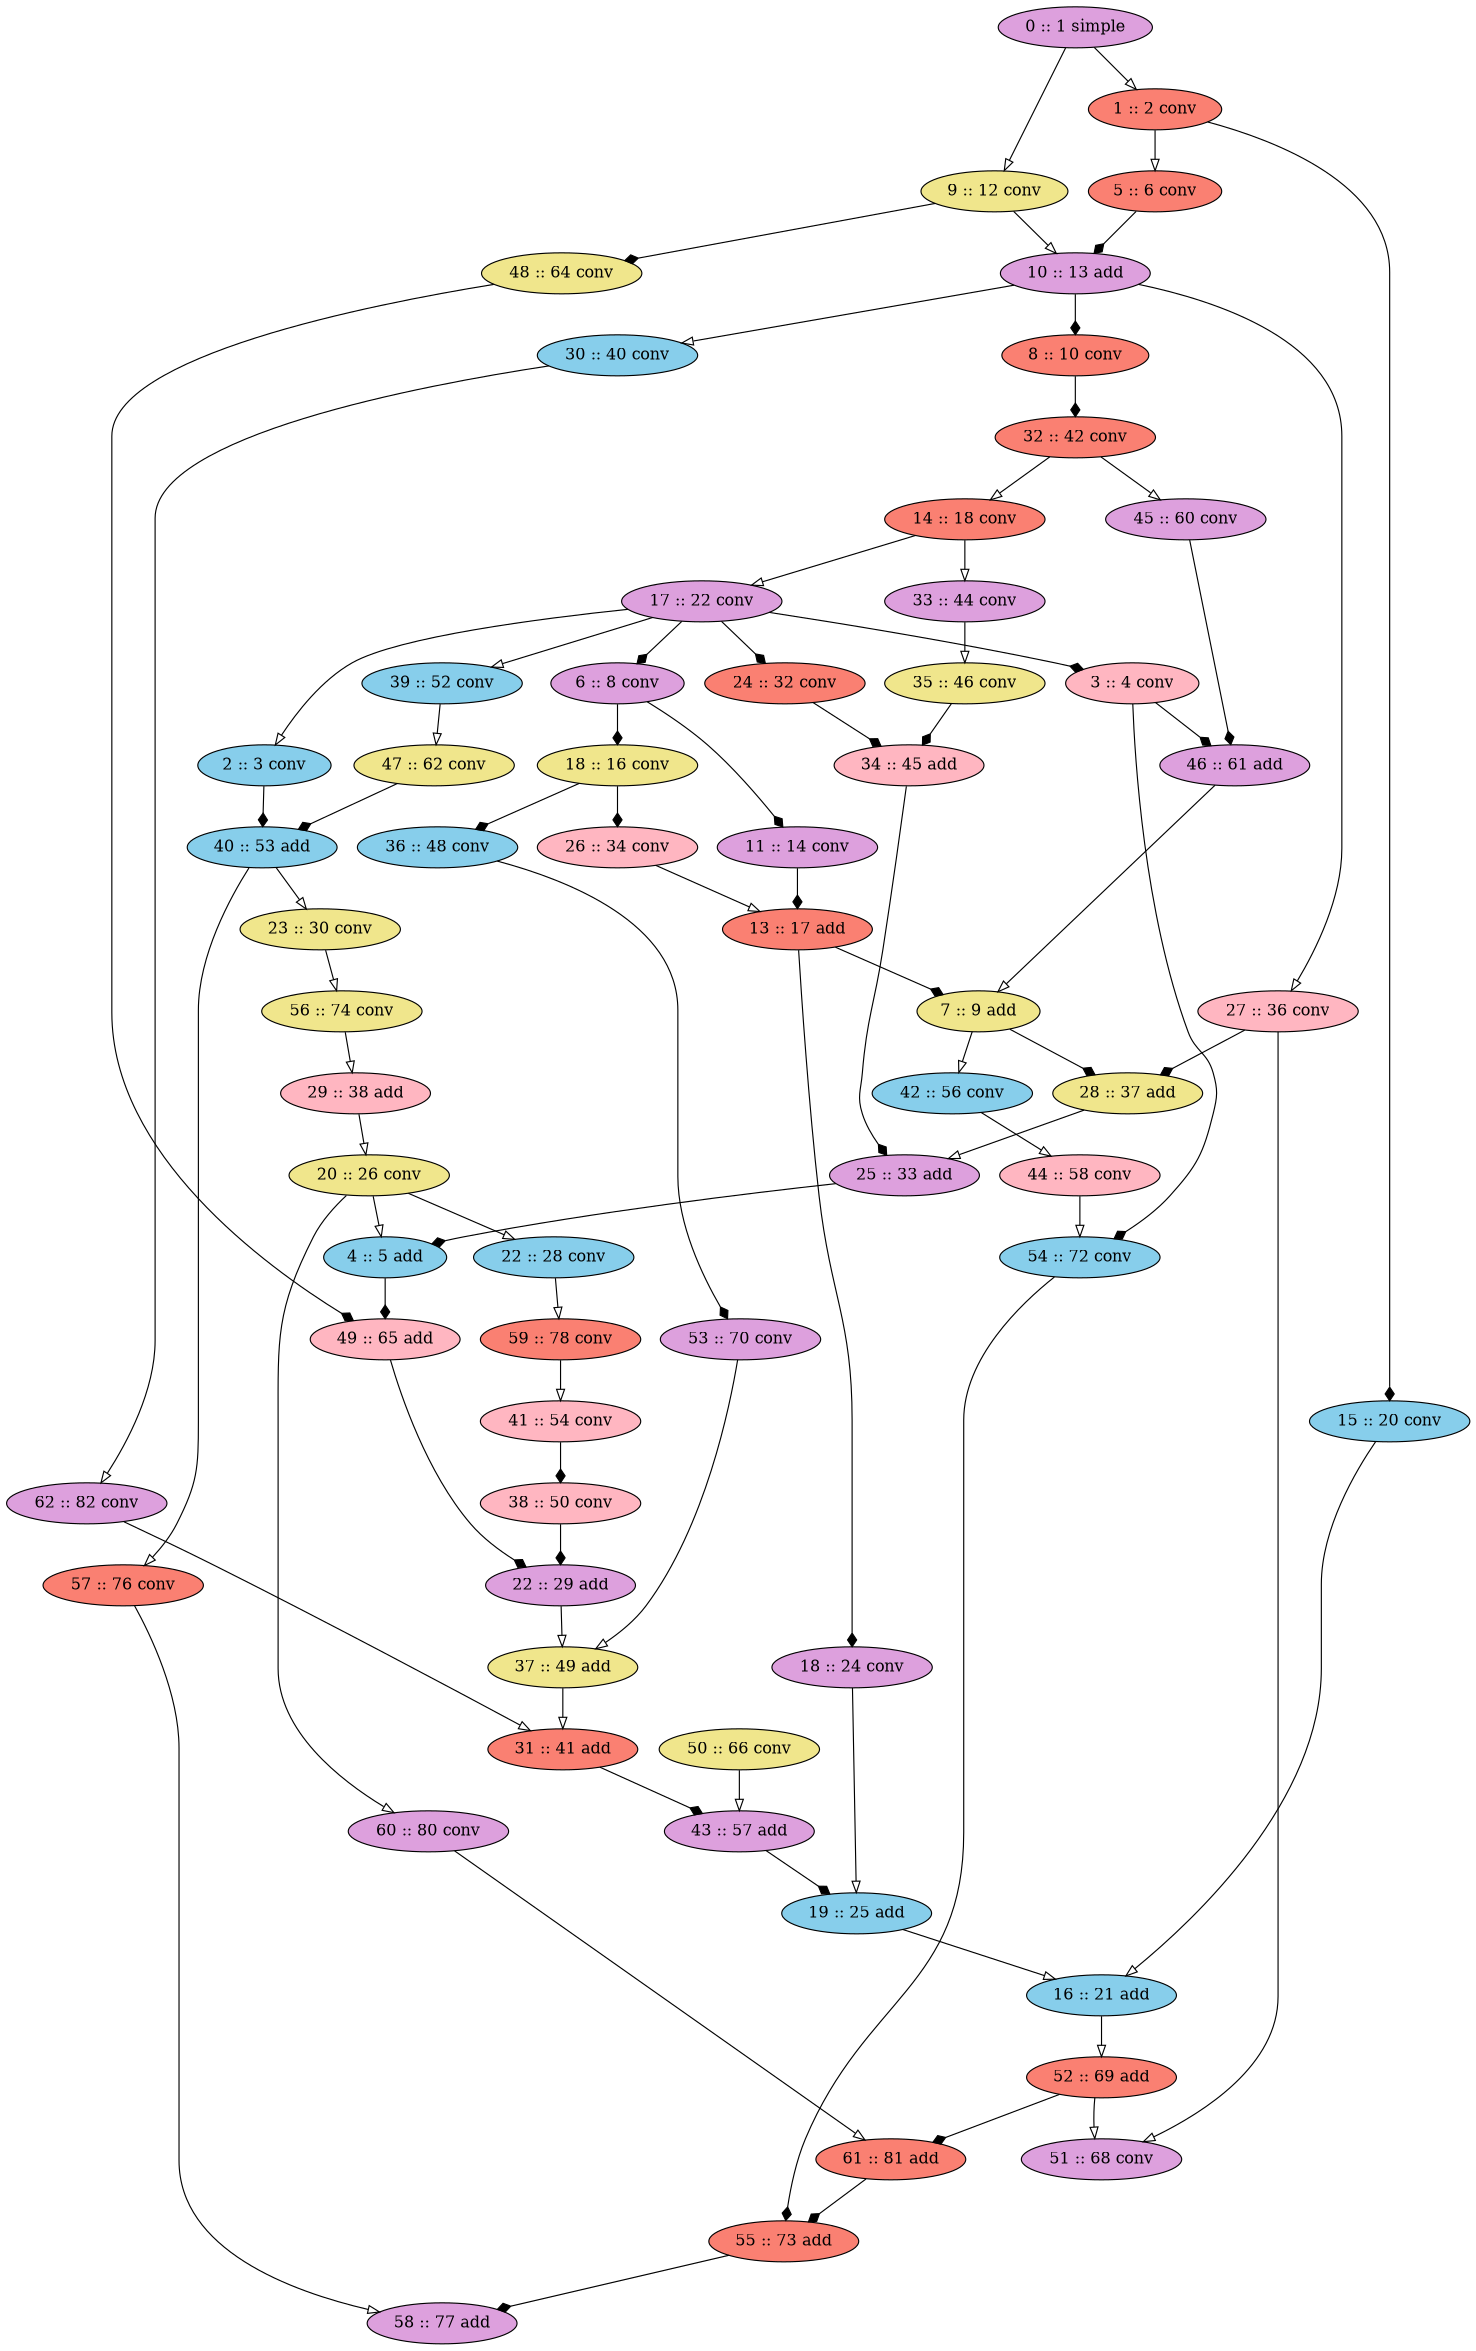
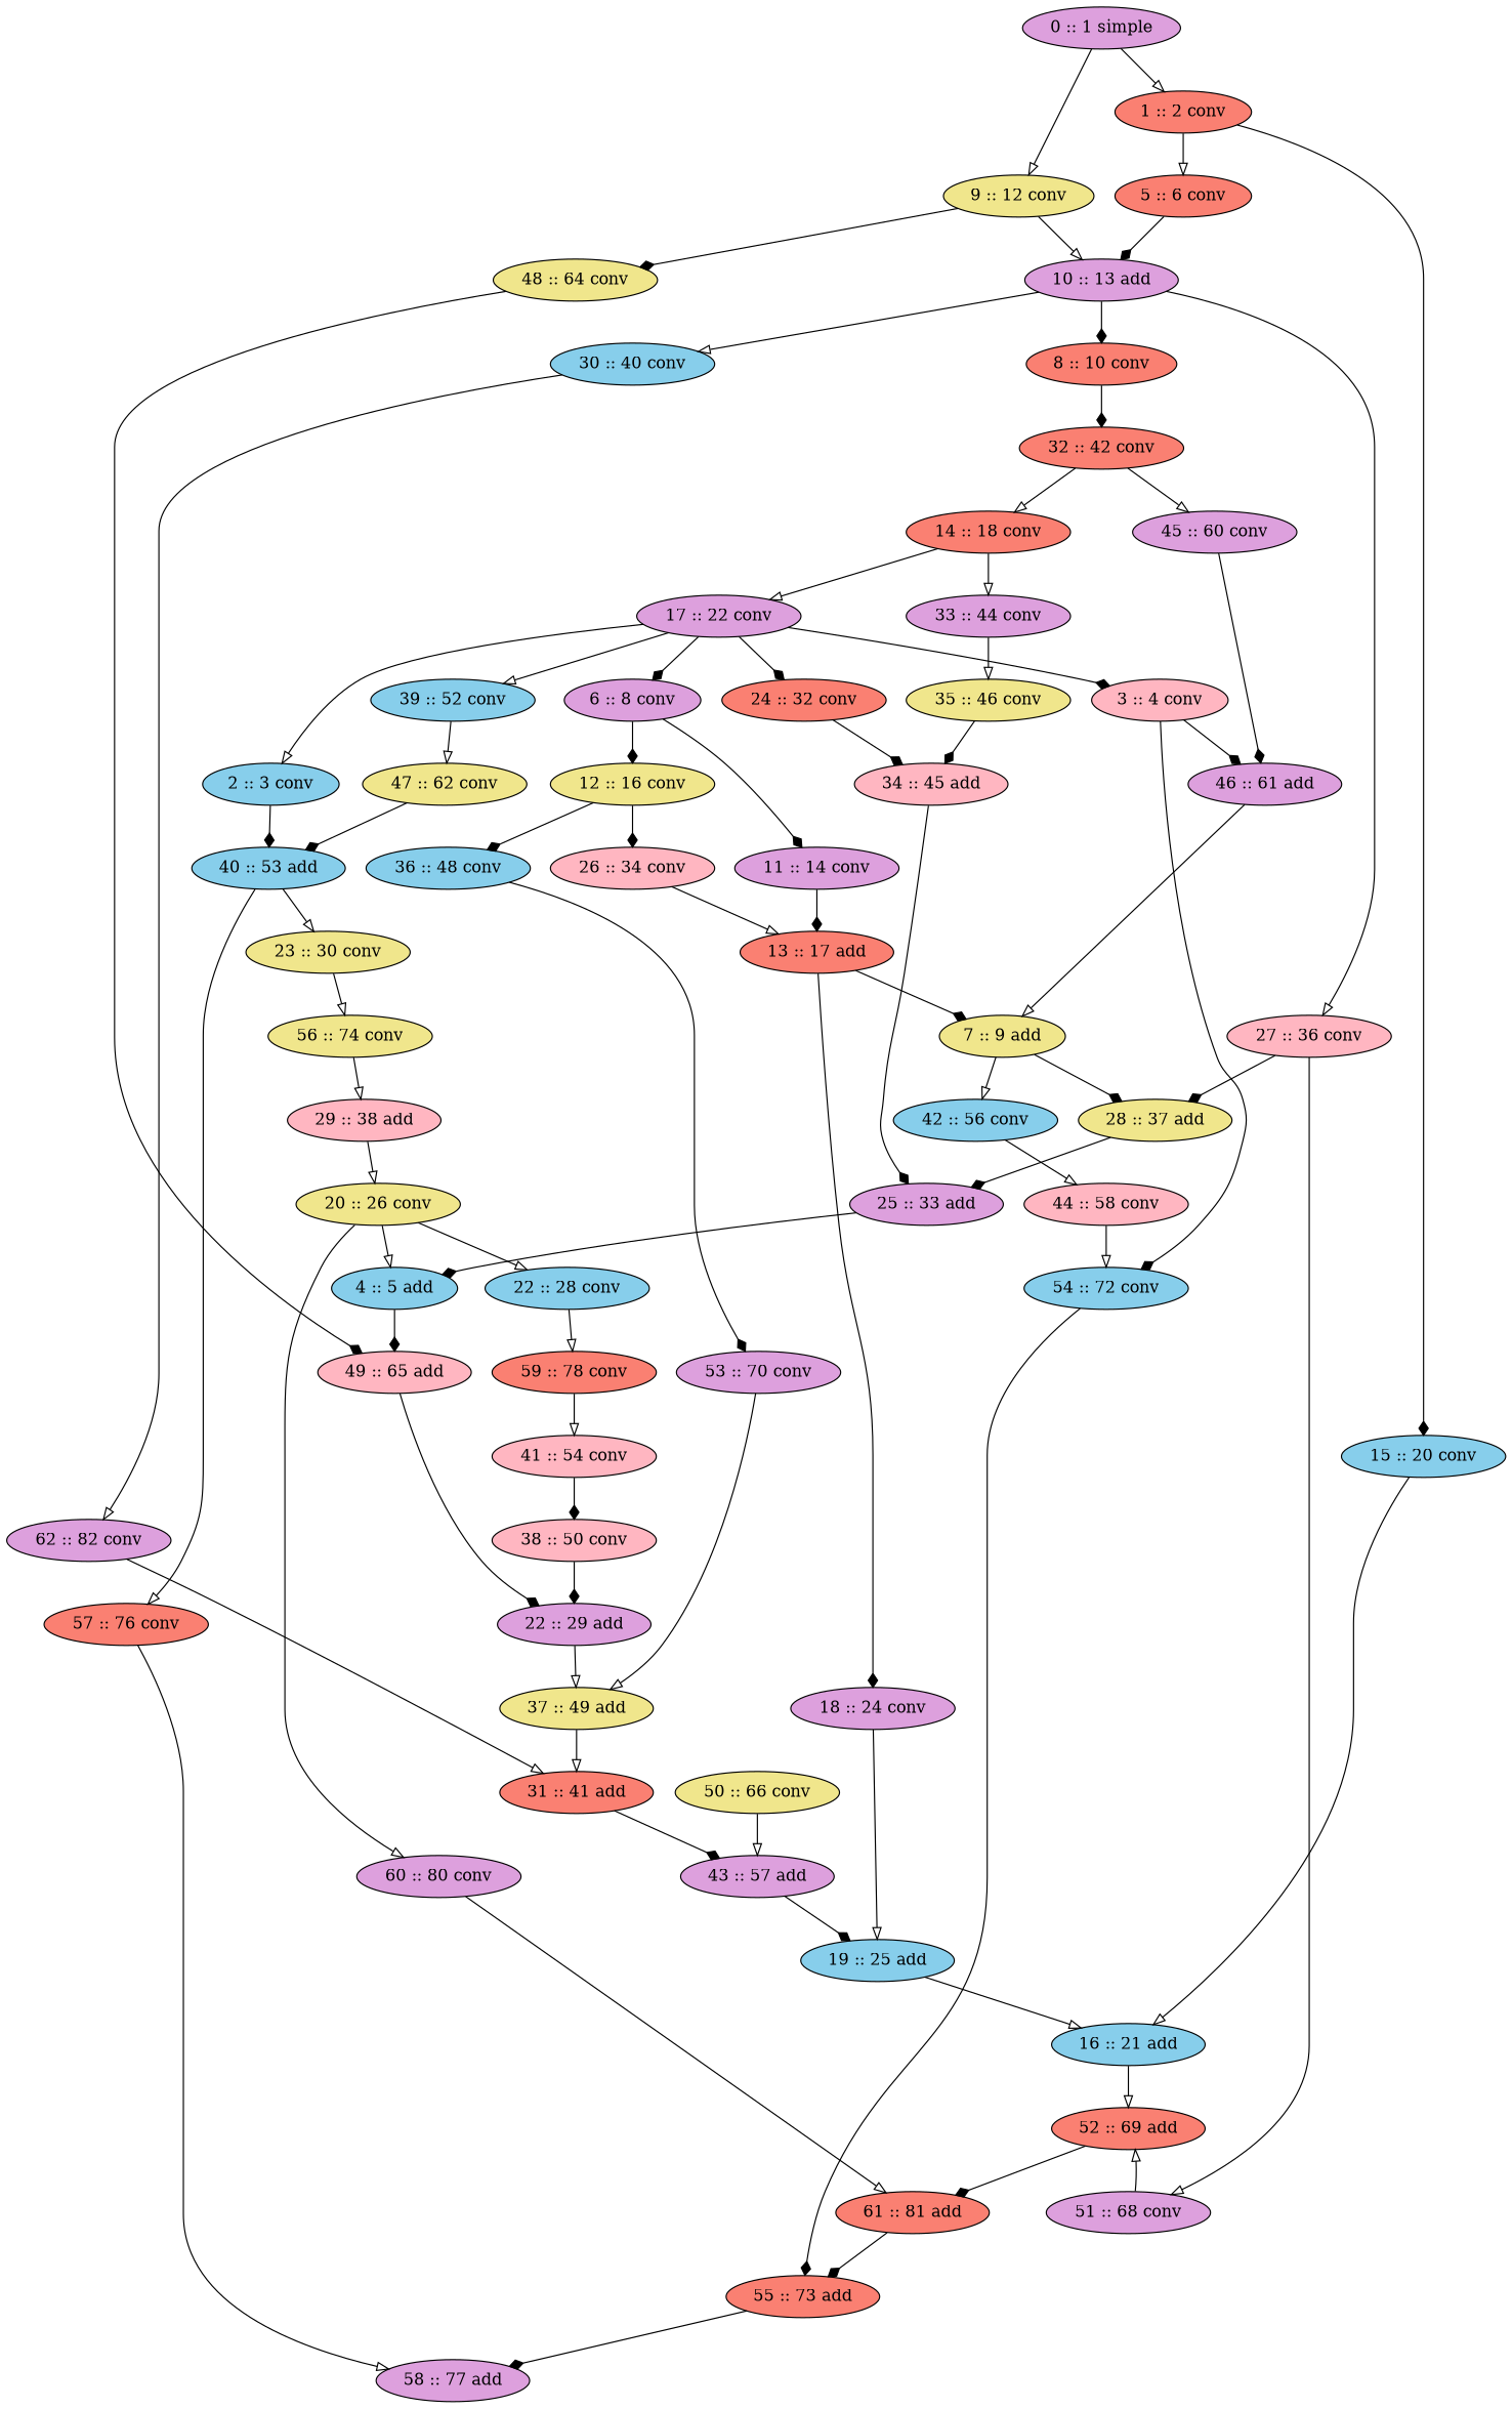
  digraph {
    node [fillcolor=plum style=filled]
    edge [arrowhead=onormal]
    n1 [label="0 :: 1 simple"]
    n2 [fillcolor=salmon label="1 :: 2 conv"]
    n3 [fillcolor=khaki label="9 :: 12 conv"]
    n4 [fillcolor=salmon label="5 :: 6 conv"]
    n5 [fillcolor=skyblue label="15 :: 20 conv"]
    n6 [label="10 :: 13 add"]
    n7 [fillcolor=khaki label="48 :: 64 conv"]
    n8 [fillcolor=skyblue label="16 :: 21 add"]
    n9 [fillcolor=skyblue label="2 :: 3 conv"]
    n10 [fillcolor=skyblue label="40 :: 53 add"]
    n11 [fillcolor=khaki label="23 :: 30 conv"]
    n12 [fillcolor=salmon label="57 :: 76 conv"]
    n13 [fillcolor=lightpink label="3 :: 4 conv"]
    n14 [label="46 :: 61 add"]
    n15 [fillcolor=skyblue label="54 :: 72 conv"]
    n16 [fillcolor=khaki label="7 :: 9 add"]
    n17 [fillcolor=salmon label="55 :: 73 add"]
    n18 [fillcolor=skyblue label="4 :: 5 add"]
    n19 [fillcolor=lightpink label="49 :: 65 add"]
    n20 [label="22 :: 29 add"]
    n21 [fillcolor=salmon label="8 :: 10 conv"]
    n22 [fillcolor=lightpink label="27 :: 36 conv"]
    n23 [fillcolor=skyblue label="30 :: 40 conv"]
    n24 [label="6 :: 8 conv"]
    n25 [label="11 :: 14 conv"]
-   n26 [fillcolor=khaki label="18 :: 16 conv"]
+   n26 [fillcolor=khaki label="12 :: 16 conv"]
    n27 [fillcolor=salmon label="13 :: 17 add"]
    n28 [fillcolor=lightpink label="26 :: 34 conv"]
    n29 [fillcolor=skyblue label="36 :: 48 conv"]
    n30 [fillcolor=khaki label="28 :: 37 add"]
    n31 [fillcolor=skyblue label="42 :: 56 conv"]
    n32 [label="25 :: 33 add"]
    n33 [fillcolor=lightpink label="44 :: 58 conv"]
    n34 [fillcolor=salmon label="32 :: 42 conv"]
    n35 [fillcolor=salmon label="14 :: 18 conv"]
    n36 [label="45 :: 60 conv"]
    n37 [label="51 :: 68 conv"]
    n38 [label="62 :: 82 conv"]
    n39 [label="18 :: 24 conv"]
    n40 [label="53 :: 70 conv"]
    n41 [fillcolor=skyblue label="19 :: 25 add"]
    n42 [label="17 :: 22 conv"]
    n43 [label="33 :: 44 conv"]
    n44 [fillcolor=salmon label="24 :: 32 conv"]
    n45 [fillcolor=skyblue label="39 :: 52 conv"]
    n46 [fillcolor=khaki label="35 :: 46 conv"]
    n47 [fillcolor=salmon label="52 :: 69 add"]
    n48 [fillcolor=salmon label="61 :: 81 add"]
    n49 [fillcolor=lightpink label="34 :: 45 add"]
    n50 [fillcolor=khaki label="47 :: 62 conv"]
    n51 [fillcolor=khaki label="20 :: 26 conv"]
    n52 [fillcolor=skyblue label="22 :: 28 conv"]
    n53 [label="60 :: 80 conv"]
    n54 [fillcolor=salmon label="59 :: 78 conv"]
    n55 [fillcolor=lightpink label="41 :: 54 conv"]
    n56 [fillcolor=khaki label="37 :: 49 add"]
    n57 [fillcolor=salmon label="31 :: 41 add"]
    n58 [fillcolor=khaki label="56 :: 74 conv"]
    n59 [fillcolor=lightpink label="29 :: 38 add"]
    n60 [label="43 :: 57 add"]
    n61 [fillcolor=lightpink label="38 :: 50 conv"]
    n62 [label="58 :: 77 add"]
    n63 [fillcolor=khaki label="50 :: 66 conv"]
    n1 -> n2
    n1 -> n3
    n2 -> n4
    n2 -> n5 [arrowhead=diamond]
    n3 -> n6
    n3 -> n7 [arrowhead=diamond]
    n4 -> n6 [arrowhead=diamond]
    n5 -> n8
    n6 -> n21 [arrowhead=diamond]
    n6 -> n22
    n6 -> n23
    n7 -> n19 [arrowhead=diamond]
    n8 -> n47
    n9 -> n10 [arrowhead=diamond]
    n10 -> n11
    n10 -> n12
    n11 -> n58
    n12 -> n62
    n13 -> n14 [arrowhead=diamond]
    n13 -> n15 [arrowhead=diamond]
    n14 -> n16
    n15 -> n17 [arrowhead=diamond]
    n16 -> n30 [arrowhead=diamond]
    n16 -> n31
    n17 -> n62 [arrowhead=diamond]
    n18 -> n19 [arrowhead=diamond]
    n19 -> n20 [arrowhead=diamond]
    n20 -> n56
    n21 -> n34 [arrowhead=diamond]
    n22 -> n30 [arrowhead=diamond]
    n22 -> n37
    n23 -> n38
    n24 -> n25 [arrowhead=diamond]
    n24 -> n26 [arrowhead=diamond]
    n25 -> n27 [arrowhead=diamond]
    n26 -> n28 [arrowhead=diamond]
    n26 -> n29 [arrowhead=diamond]
    n27 -> n16 [arrowhead=diamond]
    n27 -> n39 [arrowhead=diamond]
    n28 -> n27
    n29 -> n40 [arrowhead=diamond]
-   n30 -> n32
+   n30 -> n32 [arrowhead=diamond]
    n31 -> n33
    n32 -> n18 [arrowhead=diamond]
    n33 -> n15
    n34 -> n35
    n34 -> n36
    n35 -> n42
    n35 -> n43
    n36 -> n14 [arrowhead=diamond]
-   n47 -> n37
+   n37 -> n47
    n38 -> n57
    n39 -> n41
    n40 -> n56
    n41 -> n8
    n42 -> n9
    n42 -> n13 [arrowhead=diamond]
    n42 -> n24 [arrowhead=diamond]
    n42 -> n44 [arrowhead=diamond]
    n42 -> n45
    n43 -> n46
    n44 -> n49 [arrowhead=diamond]
    n45 -> n50
    n46 -> n49 [arrowhead=diamond]
    n47 -> n48 [arrowhead=diamond]
    n48 -> n17 [arrowhead=diamond]
    n49 -> n32 [arrowhead=diamond]
    n50 -> n10 [arrowhead=diamond]
    n51 -> n18
    n51 -> n52
    n51 -> n53
    n52 -> n54
    n53 -> n48
    n54 -> n55
    n55 -> n61 [arrowhead=diamond]
    n56 -> n57
    n57 -> n60 [arrowhead=diamond]
    n58 -> n59
    n59 -> n51
    n60 -> n41 [arrowhead=diamond]
    n61 -> n20 [arrowhead=diamond]
    n63 -> n60
  }
